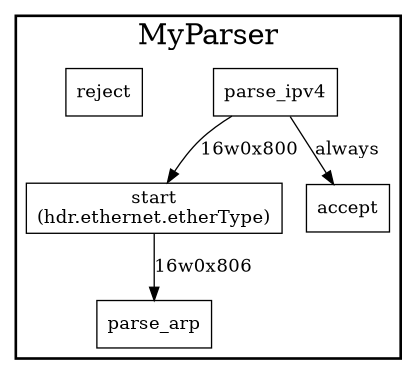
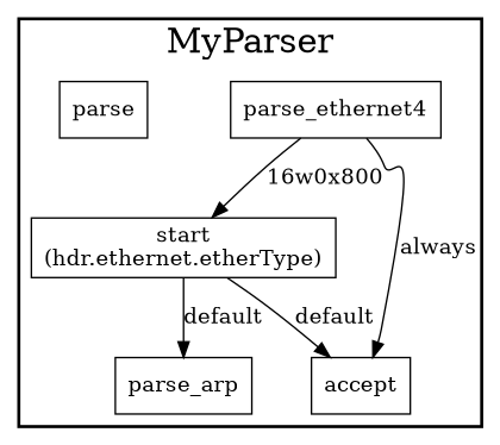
  digraph {
    node [shape=rectangle style=solid]
    n1 [label="start\n(hdr.ethernet.etherType)"]
    n2 [label=parse_arp]
-   n3 [label=parse_ipv4]
+   n3 [label=parse_ethernet4]
    n4 [label=accept]
-   n5 [label=reject]
+   n5 [label=parse]
    subgraph cluster_1 {
      fontsize="22pt"
      label=MyParser
      style=bold
      n1
      n2
      n3
      n4
      n5
    }
-   n1 -> n2 [label="16w0x806"]
+   n1 -> n2 [label=default]
+   n1 -> n4 [label=default]
    n3 -> n1 [label="16w0x800"]
    n3 -> n4 [label=always]
  }
